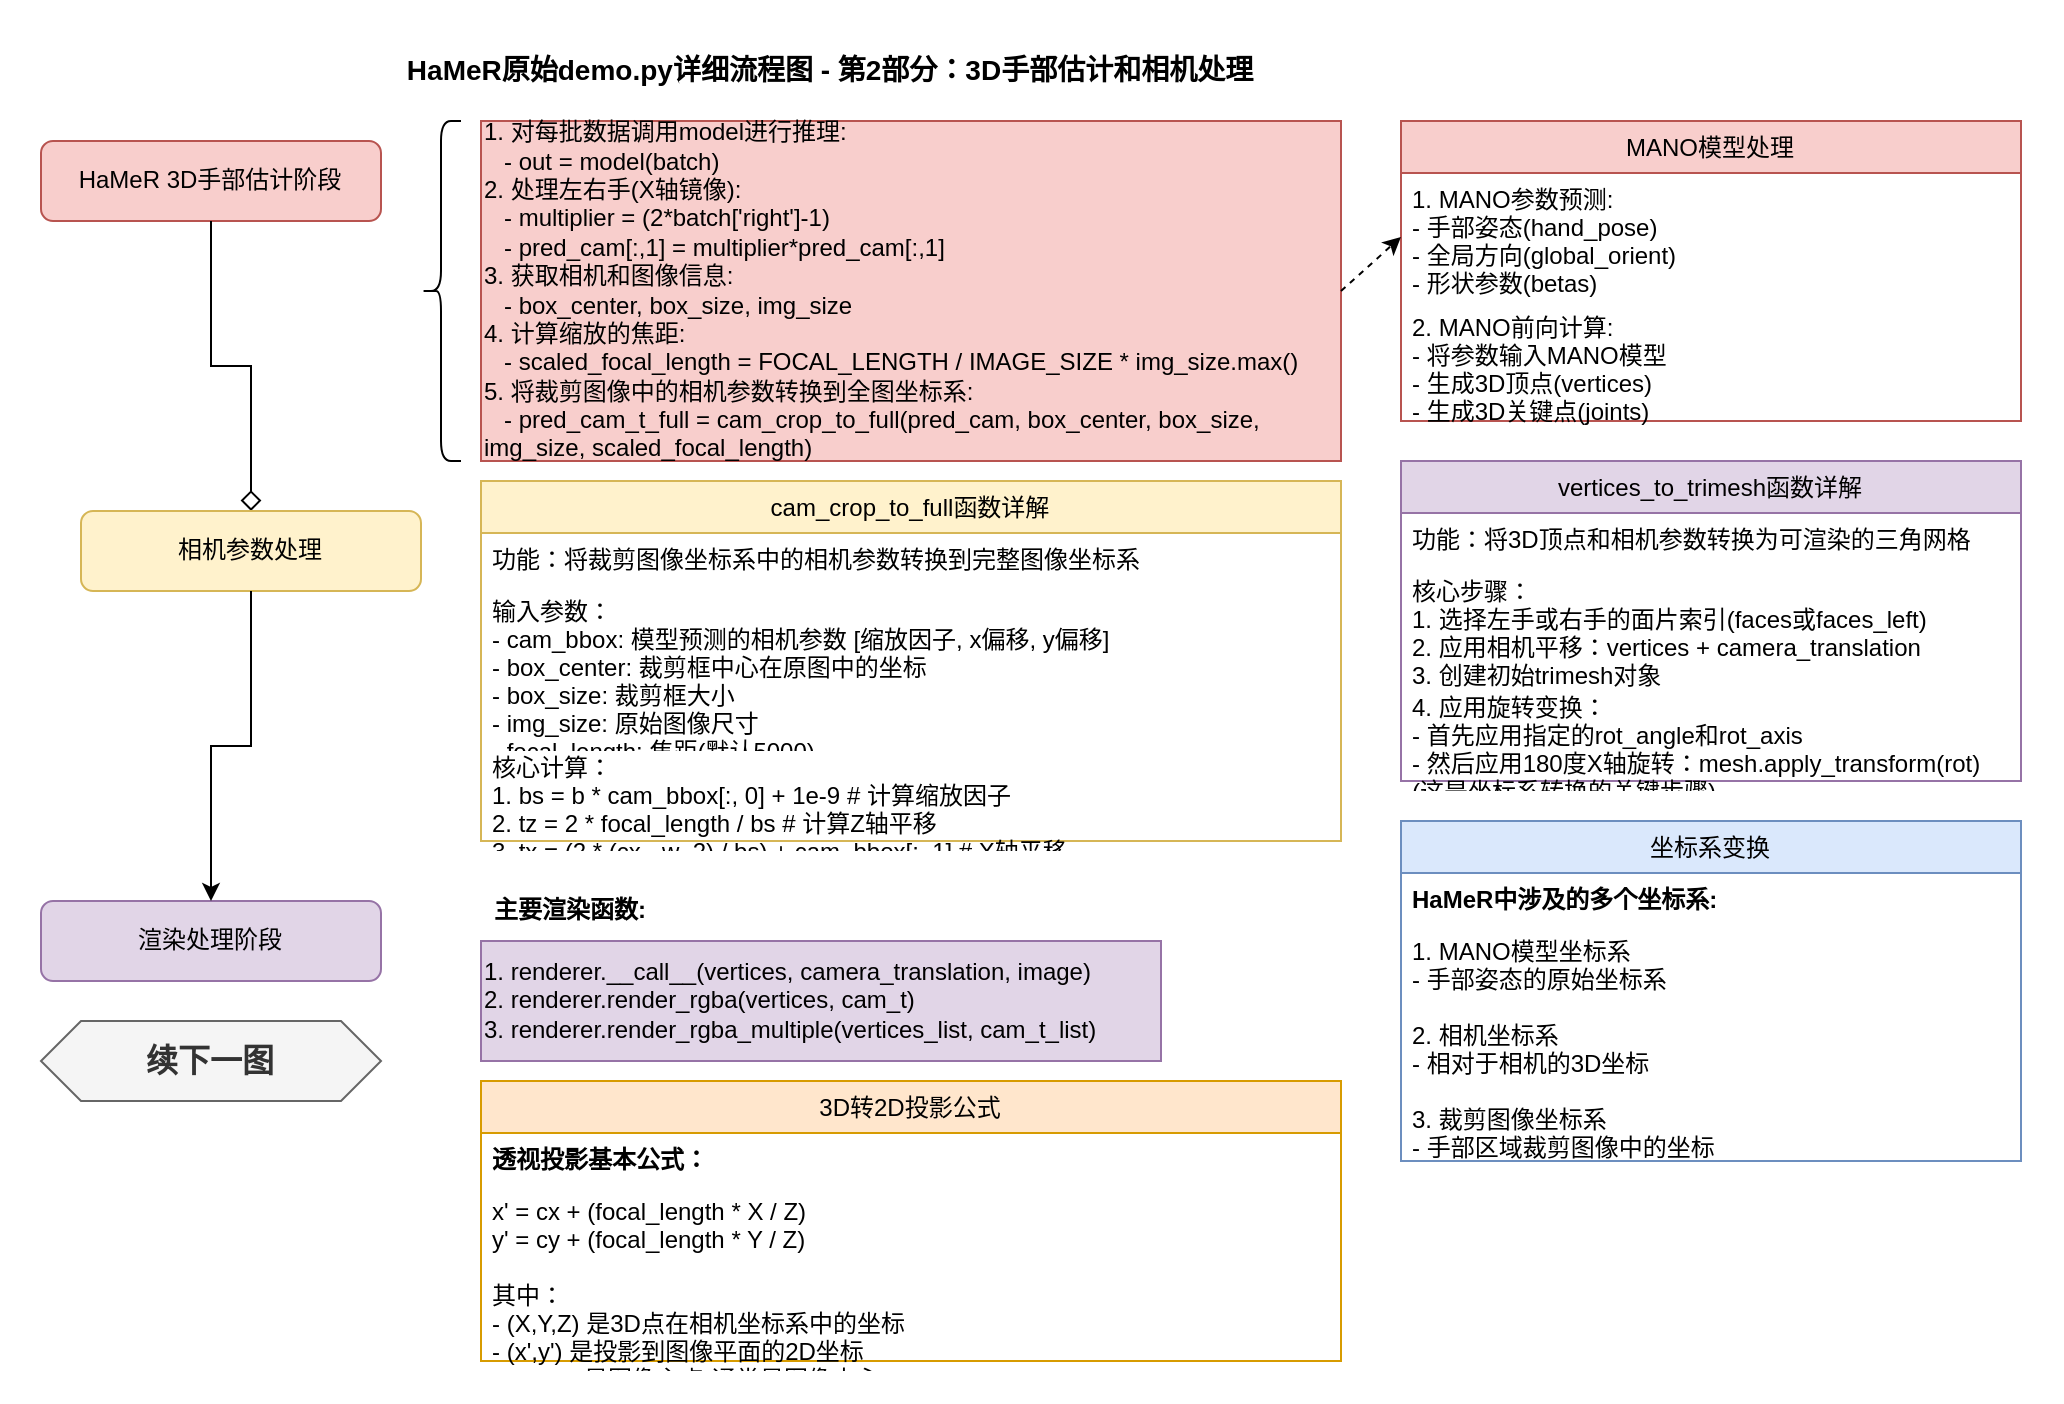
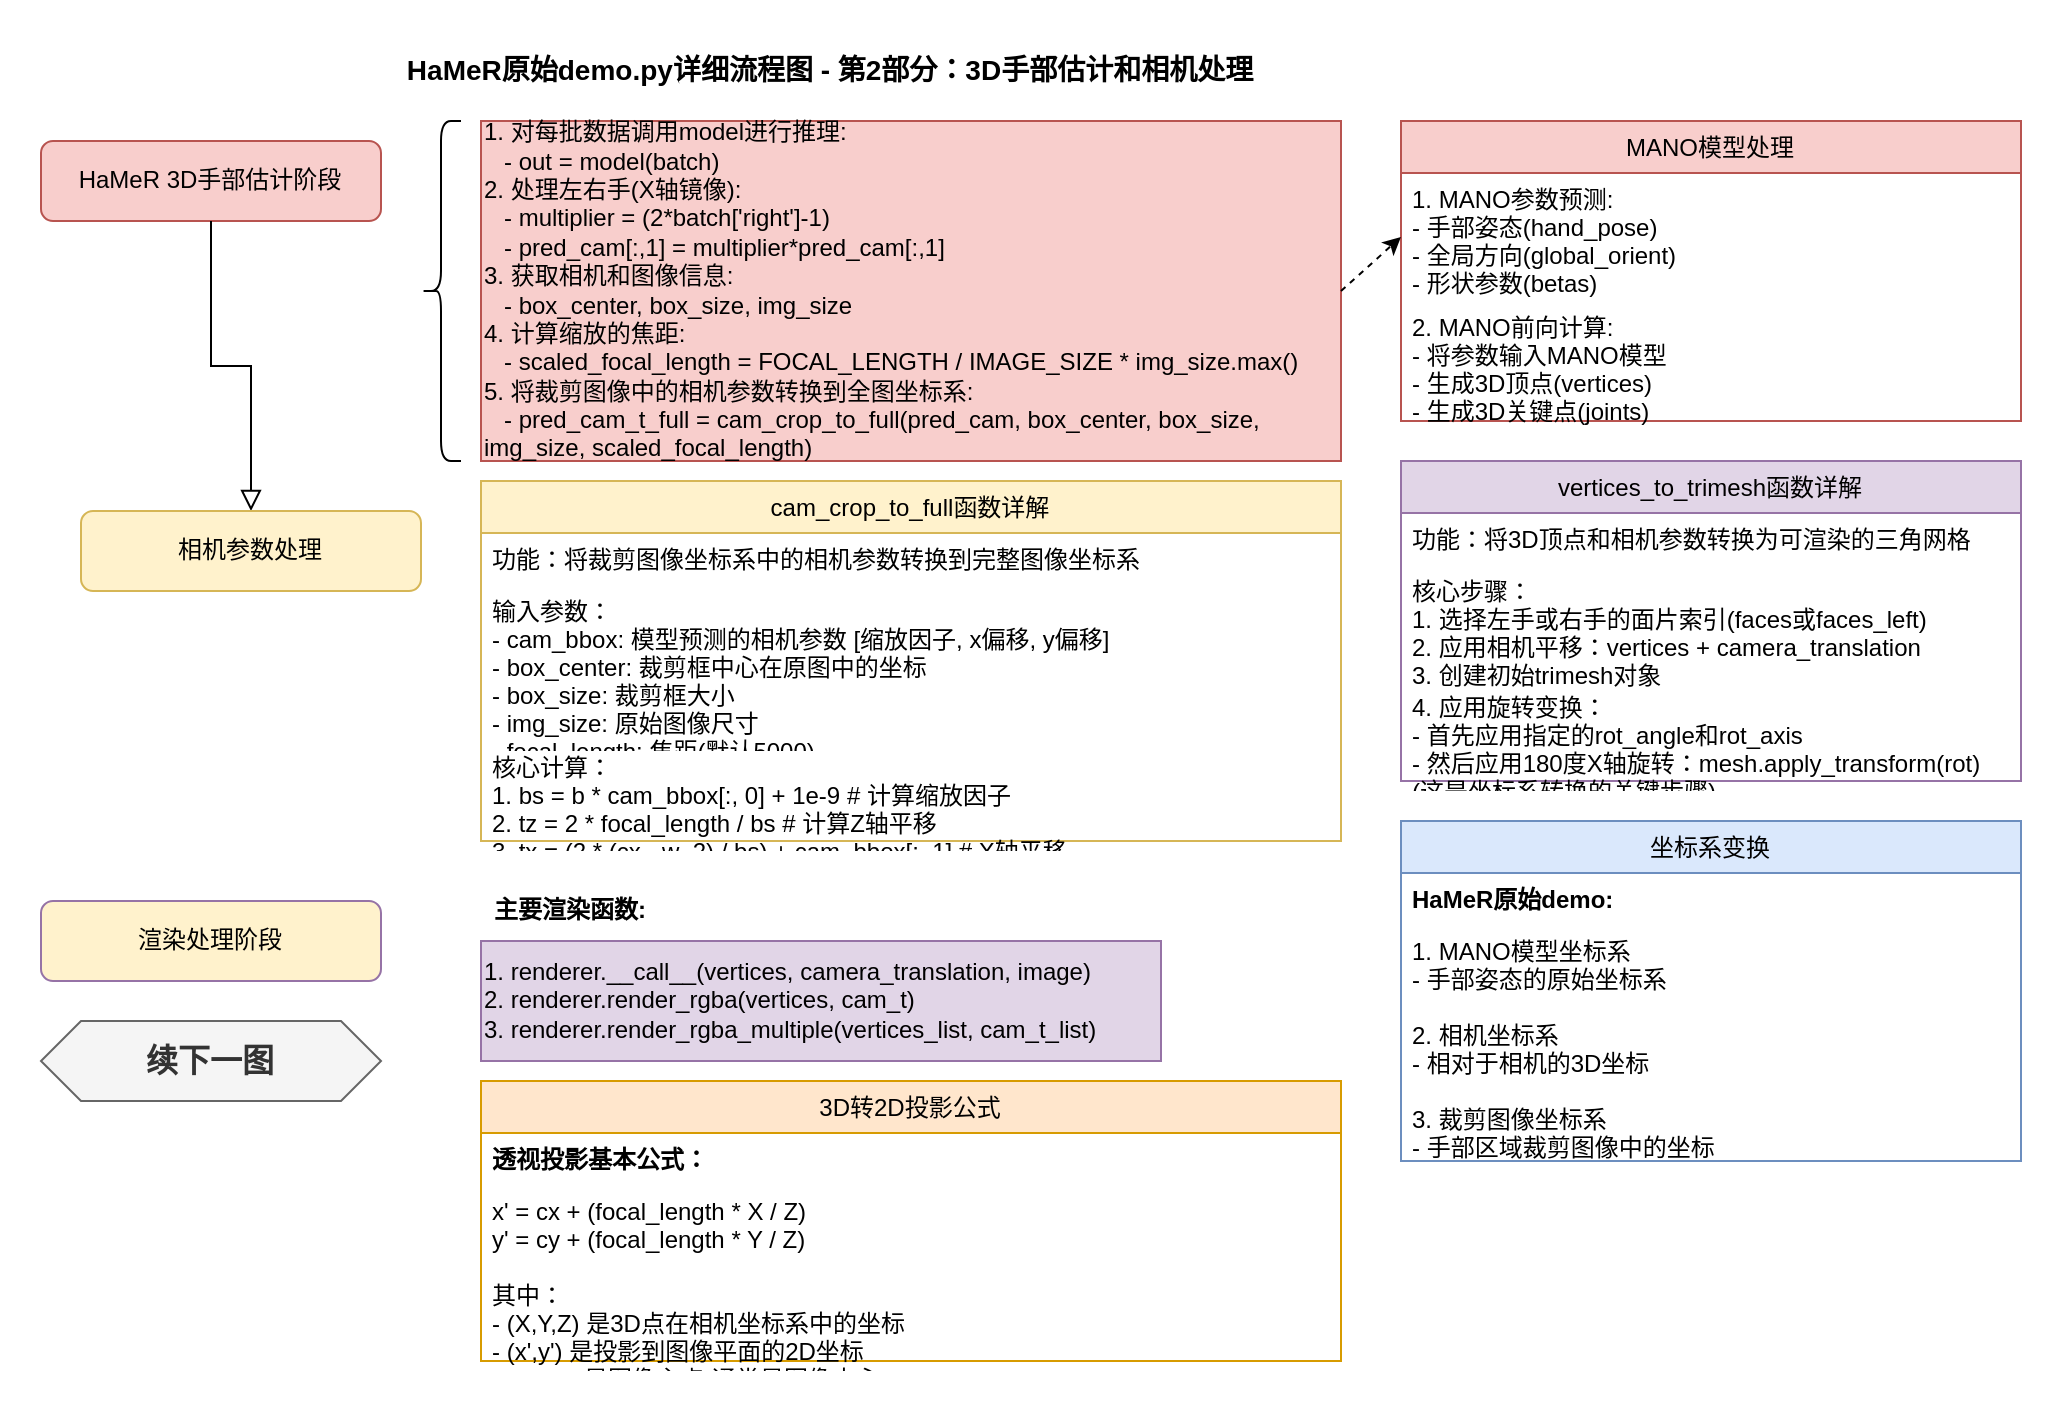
  <mxCell id="0" />
  <mxCell id="1" parent="0" />
  <mxCell id="2" value="&lt;font style=&quot;font-size: 14px;&quot;&gt;&lt;b&gt;HaMeR原始demo.py详细流程图 - 第2部分：3D手部估计和相机处理&lt;/b&gt;&lt;/font&gt;" style="text;html=1;strokeColor=none;fillColor=none;align=center;verticalAlign=middle;whiteSpace=wrap;rounded=0;" vertex="1" parent="1"><mxGeometry x="190" y="20" width="450" height="30" as="geometry" /></mxCell>
  <mxCell id="3" value="HaMeR 3D手部估计阶段" style="rounded=1;whiteSpace=wrap;html=1;fontSize=12;glass=0;strokeWidth=1;shadow=0;fillColor=#f8cecc;strokeColor=#b85450;" parent="1" vertex="1"><mxGeometry x="20" y="70" width="170" height="40" as="geometry" /></mxCell>
  <mxCell id="4" value="" style="shape=curlyBracket;whiteSpace=wrap;html=1;rounded=1;labelPosition=left;verticalLabelPosition=middle;align=right;verticalAlign=middle;" vertex="1" parent="1"><mxGeometry x="210" y="60" width="20" height="170" as="geometry" /></mxCell>
  <mxCell id="5" value="1. 对每批数据调用model进行推理:&lt;br&gt;&amp;nbsp; &amp;nbsp;- out = model(batch)&lt;br&gt;2. 处理左右手(X轴镜像):&lt;br&gt;&amp;nbsp; &amp;nbsp;- multiplier = (2*batch['right']-1)&lt;br&gt;&amp;nbsp; &amp;nbsp;- pred_cam[:,1] = multiplier*pred_cam[:,1]&lt;br&gt;3. 获取相机和图像信息:&lt;br&gt;&amp;nbsp; &amp;nbsp;- box_center, box_size, img_size&lt;br&gt;4. 计算缩放的焦距:&lt;br&gt;&amp;nbsp; &amp;nbsp;- scaled_focal_length = FOCAL_LENGTH / IMAGE_SIZE * img_size.max()&lt;br&gt;5. 将裁剪图像中的相机参数转换到全图坐标系:&lt;br&gt;&amp;nbsp; &amp;nbsp;- pred_cam_t_full = cam_crop_to_full(pred_cam, box_center, box_size, img_size, scaled_focal_length)" style="rounded=0;whiteSpace=wrap;html=1;align=left;fillColor=#f8cecc;strokeColor=#b85450;" vertex="1" parent="1"><mxGeometry x="240" y="60" width="430" height="170" as="geometry" /></mxCell>
- <mxCell id="6" value="" style="rounded=0;html=1;jettySize=auto;orthogonalLoop=1;fontSize=11;endArrow=diamond;endFill=0;endSize=8;strokeWidth=1;shadow=0;labelBackgroundColor=none;edgeStyle=orthogonalEdgeStyle;entryX=0.5;entryY=0;entryDx=0;entryDy=0;" parent="1" source="3" target="7" edge="1"><mxGeometry relative="1" as="geometry"><mxPoint x="105" y="520" as="sourcePoint" /><mxPoint x="105" y="570" as="targetPoint" /></mxGeometry></mxCell>
+ <mxCell id="6" value="" style="rounded=0;html=1;jettySize=auto;orthogonalLoop=1;fontSize=11;endArrow=block;endFill=0;endSize=8;strokeWidth=1;shadow=0;labelBackgroundColor=none;edgeStyle=orthogonalEdgeStyle;entryX=0.5;entryY=0;entryDx=0;entryDy=0;" parent="1" source="3" target="7" edge="1"><mxGeometry relative="1" as="geometry"><mxPoint x="105" y="520" as="sourcePoint" /><mxPoint x="105" y="570" as="targetPoint" /></mxGeometry></mxCell>
  <mxCell id="7" value="相机参数处理" style="rounded=1;whiteSpace=wrap;html=1;fontSize=12;glass=0;strokeWidth=1;shadow=0;fillColor=#fff2cc;strokeColor=#d6b656;" parent="1" vertex="1"><mxGeometry x="40" y="255" width="170" height="40" as="geometry" /></mxCell>
  <mxCell id="8" value="cam_crop_to_full函数详解" style="swimlane;fontStyle=0;childLayout=stackLayout;horizontal=1;startSize=26;fillColor=#fff2cc;horizontalStack=0;resizeParent=1;resizeParentMax=0;resizeLast=0;collapsible=1;marginBottom=0;strokeColor=#d6b656;" vertex="1" parent="1"><mxGeometry x="240" y="240" width="430" height="180" as="geometry" /></mxCell>
  <mxCell id="9" value="功能：将裁剪图像坐标系中的相机参数转换到完整图像坐标系" style="text;strokeColor=none;fillColor=none;align=left;verticalAlign=top;spacingLeft=4;spacingRight=4;overflow=hidden;rotatable=0;points=[[0,0.5],[1,0.5]];portConstraint=eastwest;" vertex="1" parent="8"><mxGeometry y="26" width="430" height="26" as="geometry" /></mxCell>
  <mxCell id="10" value="输入参数：&#10;- cam_bbox: 模型预测的相机参数 [缩放因子, x偏移, y偏移]&#10;- box_center: 裁剪框中心在原图中的坐标&#10;- box_size: 裁剪框大小&#10;- img_size: 原始图像尺寸&#10;- focal_length: 焦距(默认5000)" style="text;strokeColor=none;fillColor=none;align=left;verticalAlign=top;spacingLeft=4;spacingRight=4;overflow=hidden;rotatable=0;points=[[0,0.5],[1,0.5]];portConstraint=eastwest;" vertex="1" parent="8"><mxGeometry y="52" width="430" height="78" as="geometry" /></mxCell>
  <mxCell id="11" value="核心计算：&#10;1. bs = b * cam_bbox[:, 0] + 1e-9  # 计算缩放因子&#10;2. tz = 2 * focal_length / bs  # 计算Z轴平移&#10;3. tx = (2 * (cx - w_2) / bs) + cam_bbox[:, 1]  # X轴平移&#10;4. ty = (2 * (cy - h_2) / bs) + cam_bbox[:, 2]  # Y轴平移" style="text;strokeColor=none;fillColor=none;align=left;verticalAlign=top;spacingLeft=4;spacingRight=4;overflow=hidden;rotatable=0;points=[[0,0.5],[1,0.5]];portConstraint=eastwest;" vertex="1" parent="8"><mxGeometry y="130" width="430" height="50" as="geometry" /></mxCell>
  <mxCell id="12" value="MANO模型处理" style="swimlane;fontStyle=0;childLayout=stackLayout;horizontal=1;startSize=26;fillColor=#f8cecc;horizontalStack=0;resizeParent=1;resizeParentMax=0;resizeLast=0;collapsible=1;marginBottom=0;strokeColor=#b85450;" vertex="1" parent="1"><mxGeometry x="700" y="60" width="310" height="150" as="geometry" /></mxCell>
  <mxCell id="13" value="1. MANO参数预测:&#10;   - 手部姿态(hand_pose)&#10;   - 全局方向(global_orient)&#10;   - 形状参数(betas)" style="text;strokeColor=none;fillColor=none;align=left;verticalAlign=top;spacingLeft=4;spacingRight=4;overflow=hidden;rotatable=0;points=[[0,0.5],[1,0.5]];portConstraint=eastwest;" vertex="1" parent="12"><mxGeometry y="26" width="310" height="64" as="geometry" /></mxCell>
  <mxCell id="14" value="2. MANO前向计算:&#10;   - 将参数输入MANO模型&#10;   - 生成3D顶点(vertices)&#10;   - 生成3D关键点(joints)" style="text;strokeColor=none;fillColor=none;align=left;verticalAlign=top;spacingLeft=4;spacingRight=4;overflow=hidden;rotatable=0;points=[[0,0.5],[1,0.5]];portConstraint=eastwest;" vertex="1" parent="12"><mxGeometry y="90" width="310" height="60" as="geometry" /></mxCell>
  <mxCell id="15" value="" style="endArrow=classic;html=1;rounded=0;entryX=0;entryY=0.5;entryDx=0;entryDy=0;exitX=1;exitY=0.5;exitDx=0;exitDy=0;dashed=1;" edge="1" parent="1" source="5" target="13"><mxGeometry width="50" height="50" relative="1" as="geometry"><mxPoint x="510" y="690" as="sourcePoint" /><mxPoint x="560" y="640" as="targetPoint" /></mxGeometry></mxCell>
  <mxCell id="16" value="vertices_to_trimesh函数详解" style="swimlane;fontStyle=0;childLayout=stackLayout;horizontal=1;startSize=26;fillColor=#e1d5e7;horizontalStack=0;resizeParent=1;resizeParentMax=0;resizeLast=0;collapsible=1;marginBottom=0;strokeColor=#9673a6;" vertex="1" parent="1"><mxGeometry x="700" y="230" width="310" height="160" as="geometry" /></mxCell>
  <mxCell id="17" value="功能：将3D顶点和相机参数转换为可渲染的三角网格" style="text;strokeColor=none;fillColor=none;align=left;verticalAlign=top;spacingLeft=4;spacingRight=4;overflow=hidden;rotatable=0;points=[[0,0.5],[1,0.5]];portConstraint=eastwest;" vertex="1" parent="16"><mxGeometry y="26" width="310" height="26" as="geometry" /></mxCell>
  <mxCell id="18" value="核心步骤：&#10;1. 选择左手或右手的面片索引(faces或faces_left)&#10;2. 应用相机平移：vertices + camera_translation&#10;3. 创建初始trimesh对象" style="text;strokeColor=none;fillColor=none;align=left;verticalAlign=top;spacingLeft=4;spacingRight=4;overflow=hidden;rotatable=0;points=[[0,0.5],[1,0.5]];portConstraint=eastwest;" vertex="1" parent="16"><mxGeometry y="52" width="310" height="58" as="geometry" /></mxCell>
  <mxCell id="19" value="4. 应用旋转变换：&#10;   - 首先应用指定的rot_angle和rot_axis&#10;   - 然后应用180度X轴旋转：mesh.apply_transform(rot)&#10;   (这是坐标系转换的关键步骤)" style="text;strokeColor=none;fillColor=none;align=left;verticalAlign=top;spacingLeft=4;spacingRight=4;overflow=hidden;rotatable=0;points=[[0,0.5],[1,0.5]];portConstraint=eastwest;" vertex="1" parent="16"><mxGeometry y="110" width="310" height="50" as="geometry" /></mxCell>
- <mxCell id="20" value="渲染处理阶段" style="rounded=1;whiteSpace=wrap;html=1;fontSize=12;glass=0;strokeWidth=1;shadow=0;fillColor=#e1d5e7;strokeColor=#9673a6;" parent="1" vertex="1"><mxGeometry x="20" y="450" width="170" height="40" as="geometry" /></mxCell>
- <mxCell id="21" value="" style="edgeStyle=orthogonalEdgeStyle;rounded=0;orthogonalLoop=1;jettySize=auto;html=1;entryX=0.5;entryY=0;entryDx=0;entryDy=0;" parent="1" source="7" target="20" edge="1"><mxGeometry relative="1" as="geometry"><mxPoint x="105" y="580" as="targetPoint" /></mxGeometry></mxCell>
+ <mxCell id="20" value="渲染处理阶段" style="rounded=1;whiteSpace=wrap;html=1;fontSize=12;glass=0;strokeWidth=1;shadow=0;fillColor=#fff2cc;strokeColor=#9673a6;" parent="1" vertex="1"><mxGeometry x="20" y="450" width="170" height="40" as="geometry" /></mxCell>
  <mxCell id="22" value="主要渲染函数:" style="text;html=1;strokeColor=none;fillColor=none;align=center;verticalAlign=middle;whiteSpace=wrap;rounded=0;fontStyle=1" vertex="1" parent="1"><mxGeometry x="240" y="440" width="90" height="30" as="geometry" /></mxCell>
  <mxCell id="23" value="1. renderer.__call__(vertices, camera_translation, image)&lt;br&gt;2. renderer.render_rgba(vertices, cam_t)&lt;br&gt;3. renderer.render_rgba_multiple(vertices_list, cam_t_list)" style="rounded=0;whiteSpace=wrap;html=1;align=left;fillColor=#e1d5e7;strokeColor=#9673a6;" vertex="1" parent="1"><mxGeometry x="240" y="470" width="340" height="60" as="geometry" /></mxCell>
  <mxCell id="24" value="3D转2D投影公式" style="swimlane;fontStyle=0;childLayout=stackLayout;horizontal=1;startSize=26;fillColor=#ffe6cc;horizontalStack=0;resizeParent=1;resizeParentMax=0;resizeLast=0;collapsible=1;marginBottom=0;strokeColor=#d79b00;" vertex="1" parent="1"><mxGeometry x="240" y="540" width="430" height="140" as="geometry" /></mxCell>
  <mxCell id="25" value="透视投影基本公式：" style="text;strokeColor=none;fillColor=none;align=left;verticalAlign=top;spacingLeft=4;spacingRight=4;overflow=hidden;rotatable=0;points=[[0,0.5],[1,0.5]];portConstraint=eastwest;fontStyle=1" vertex="1" parent="24"><mxGeometry y="26" width="430" height="26" as="geometry" /></mxCell>
  <mxCell id="26" value="x' = cx + (focal_length * X / Z)&#10;y' = cy + (focal_length * Y / Z)&#10;&#10;其中：&#10;- (X,Y,Z) 是3D点在相机坐标系中的坐标&#10;- (x',y') 是投影到图像平面的2D坐标&#10;- (cx,cy) 是图像主点(通常是图像中心)&#10;- focal_length 是相机焦距" style="text;strokeColor=none;fillColor=none;align=left;verticalAlign=top;spacingLeft=4;spacingRight=4;overflow=hidden;rotatable=0;points=[[0,0.5],[1,0.5]];portConstraint=eastwest;" vertex="1" parent="24"><mxGeometry y="52" width="430" height="88" as="geometry" /></mxCell>
  <mxCell id="27" value="续下一图" style="shape=hexagon;perimeter=hexagonPerimeter2;whiteSpace=wrap;html=1;fixedSize=1;fillColor=#f5f5f5;strokeColor=#666666;fontColor=#333333;fontSize=16;fontStyle=1" vertex="1" parent="1"><mxGeometry x="20" y="510" width="170" height="40" as="geometry" /></mxCell>
  <mxCell id="28" value="坐标系变换" style="swimlane;fontStyle=0;childLayout=stackLayout;horizontal=1;startSize=26;fillColor=#dae8fc;horizontalStack=0;resizeParent=1;resizeParentMax=0;resizeLast=0;collapsible=1;marginBottom=0;strokeColor=#6c8ebf;" vertex="1" parent="1"><mxGeometry x="700" y="410" width="310" height="170" as="geometry" /></mxCell>
- <mxCell id="29" value="HaMeR中涉及的多个坐标系:" style="text;strokeColor=none;fillColor=none;align=left;verticalAlign=top;spacingLeft=4;spacingRight=4;overflow=hidden;rotatable=0;points=[[0,0.5],[1,0.5]];portConstraint=eastwest;fontStyle=1" vertex="1" parent="28"><mxGeometry y="26" width="310" height="26" as="geometry" /></mxCell>
+ <mxCell id="29" value="HaMeR原始demo:" style="text;strokeColor=none;fillColor=none;align=left;verticalAlign=top;spacingLeft=4;spacingRight=4;overflow=hidden;rotatable=0;points=[[0,0.5],[1,0.5]];portConstraint=eastwest;fontStyle=1" vertex="1" parent="28"><mxGeometry y="26" width="310" height="26" as="geometry" /></mxCell>
  <mxCell id="30" value="1. MANO模型坐标系&#10;   - 手部姿态的原始坐标系&#10;&#10;2. 相机坐标系&#10;   - 相对于相机的3D坐标&#10;&#10;3. 裁剪图像坐标系&#10;   - 手部区域裁剪图像中的坐标&#10;&#10;4. 世界/全图坐标系&#10;   - 原始完整图像中的坐标" style="text;strokeColor=none;fillColor=none;align=left;verticalAlign=top;spacingLeft=4;spacingRight=4;overflow=hidden;rotatable=0;points=[[0,0.5],[1,0.5]];portConstraint=eastwest;" vertex="1" parent="28"><mxGeometry y="52" width="310" height="118" as="geometry" /></mxCell>
